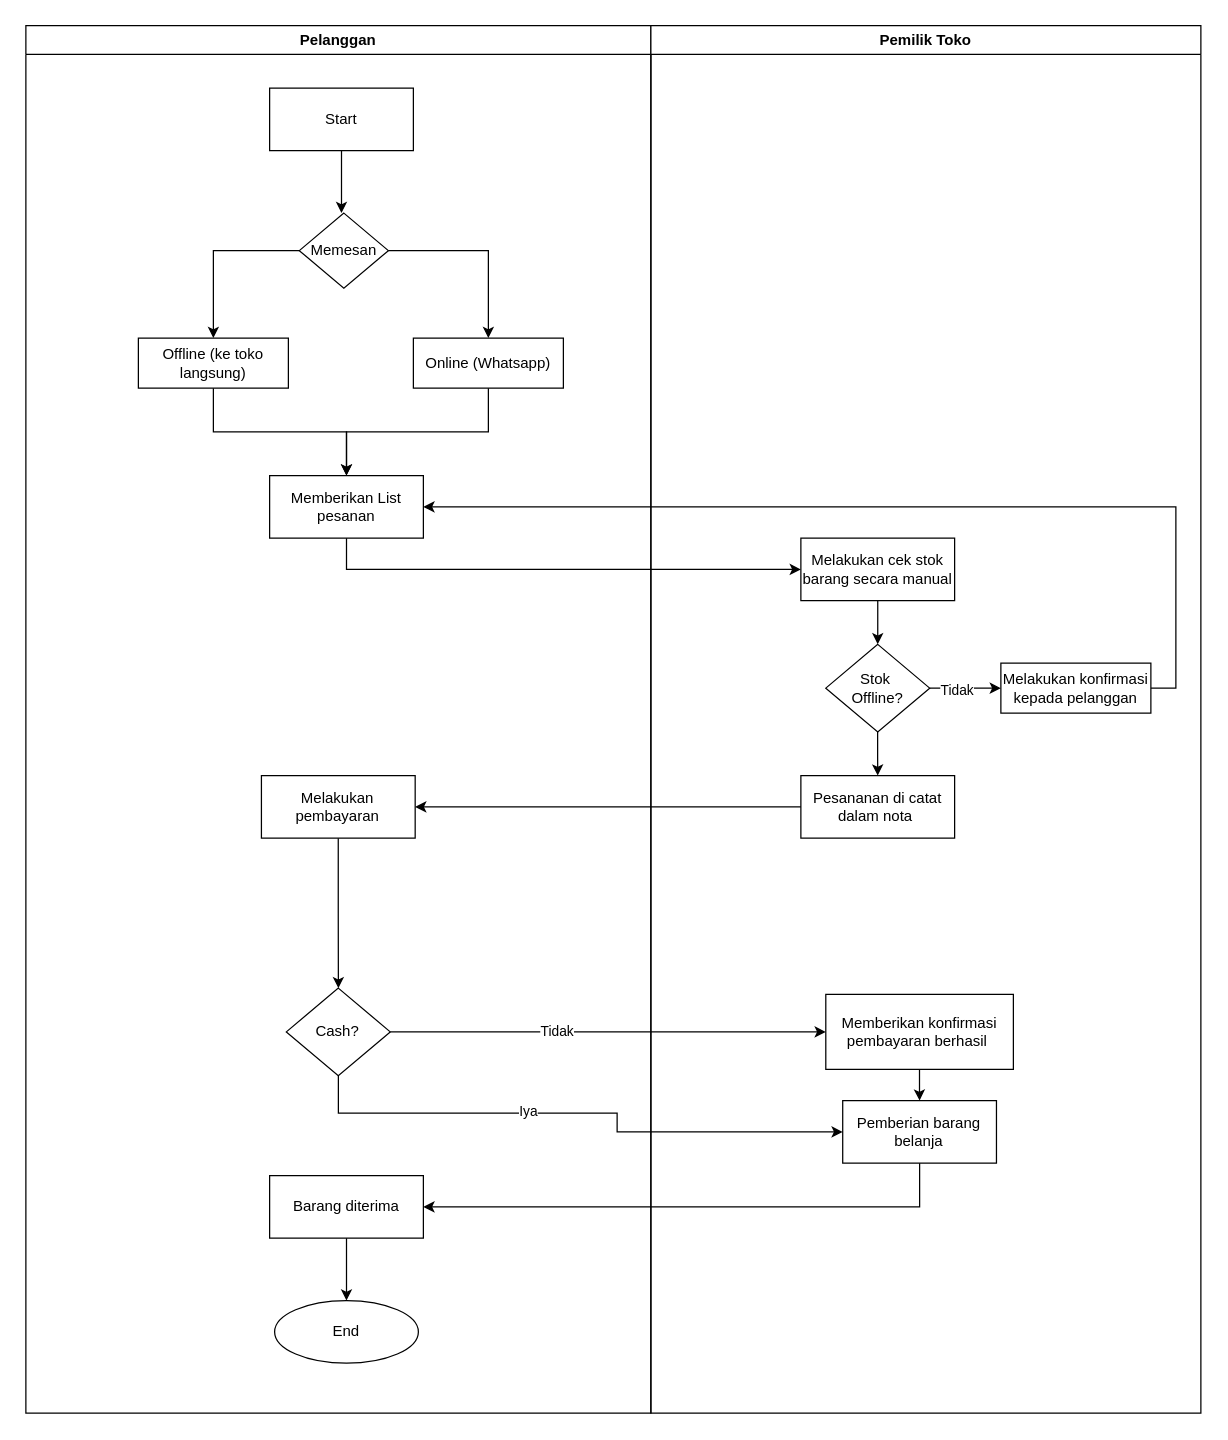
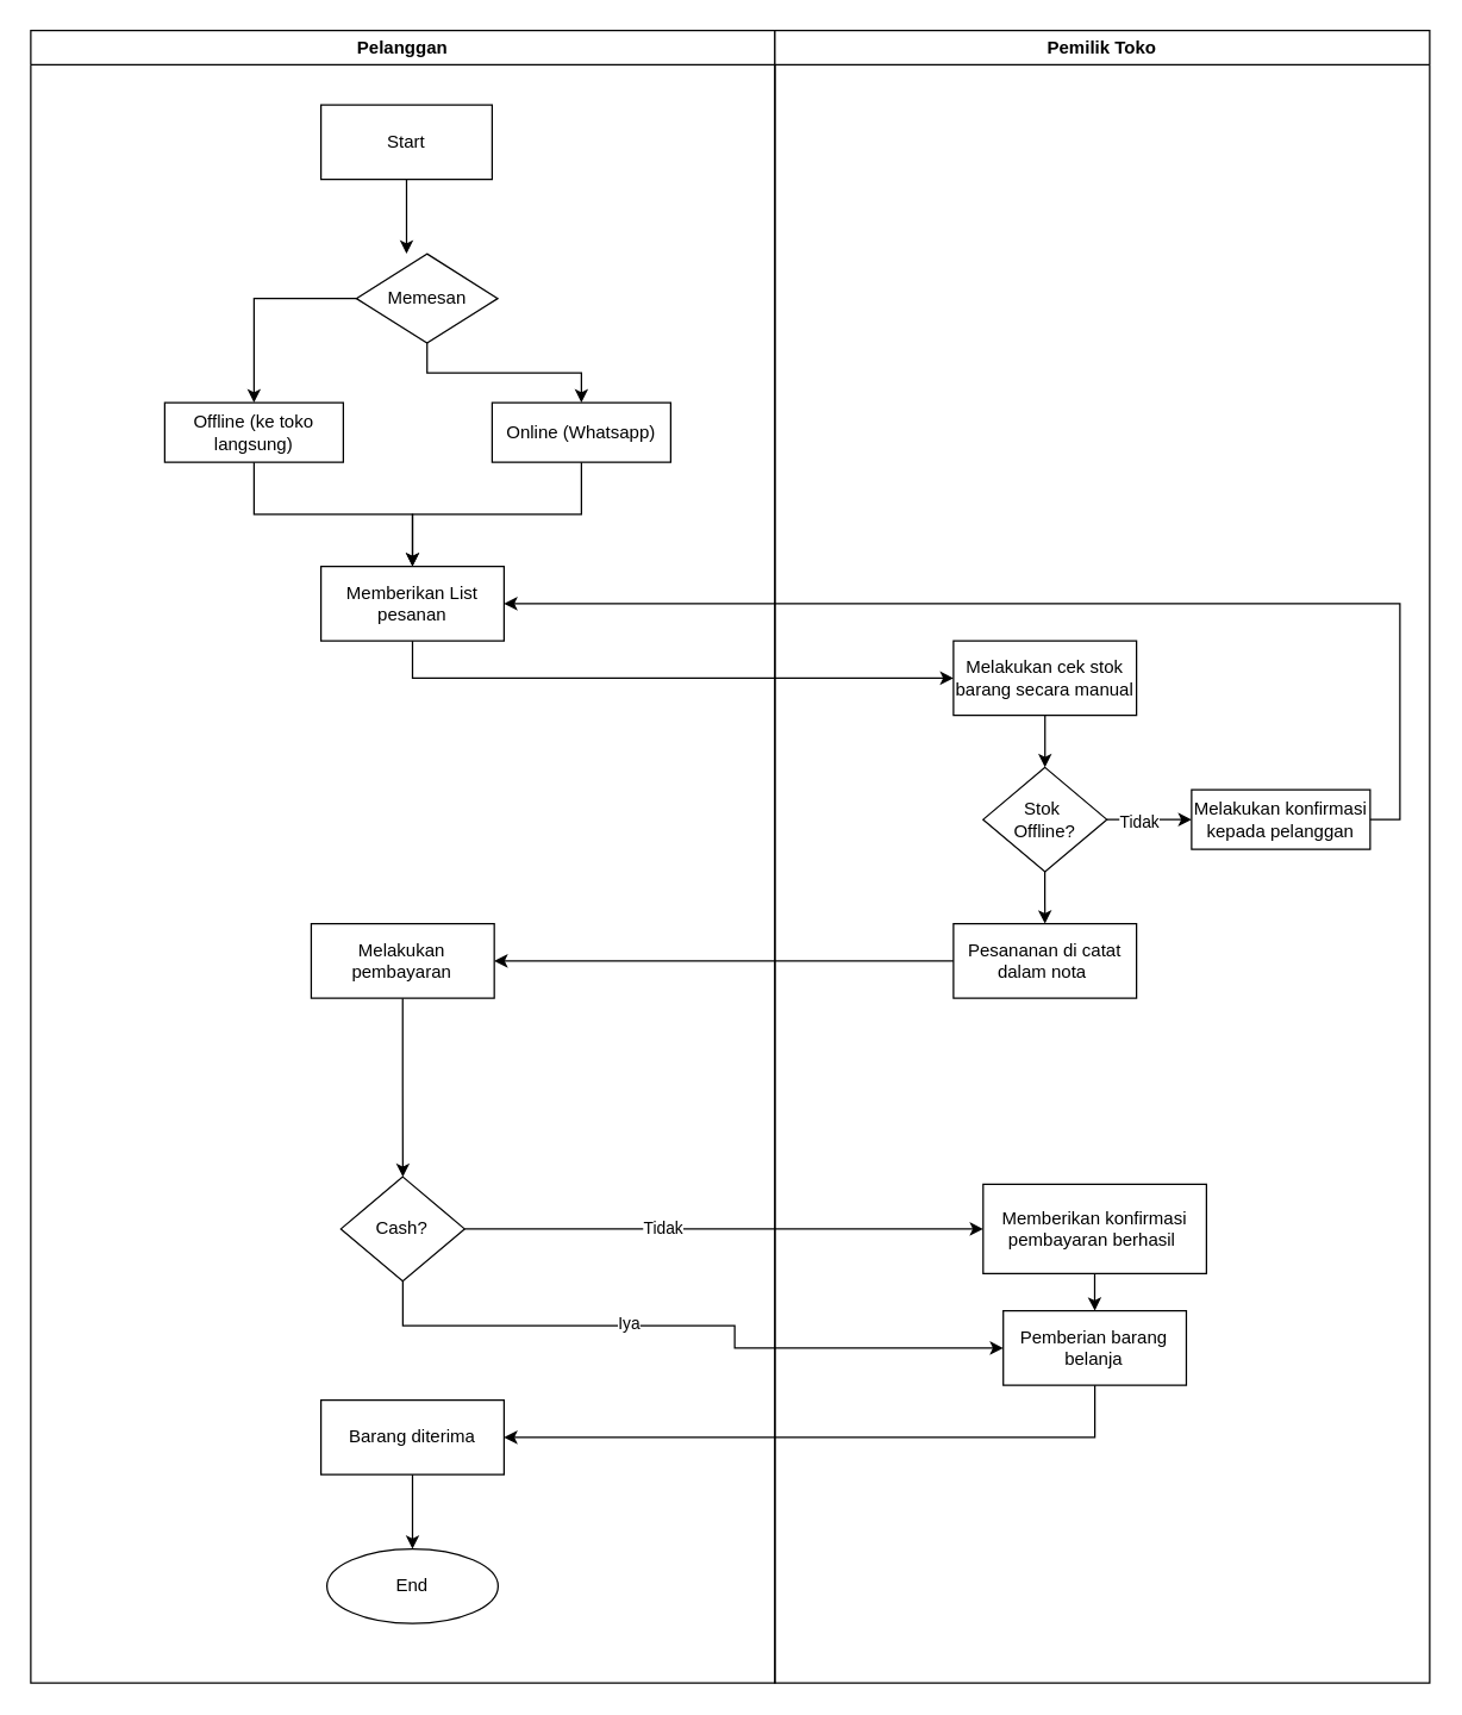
  <mxCell id="0" />
  <mxCell id="1" parent="0" />
  <mxCell id="2" value="Pelanggan" style="swimlane;whiteSpace=wrap;html=1;" vertex="1" parent="1"><mxGeometry x="20" y="20" width="500" height="1110" as="geometry"><mxRectangle x="140" y="520" width="140" height="30" as="alternateBounds" /></mxGeometry></mxCell>
  <mxCell id="3" value="Start" style="whiteSpace=wrap;html=1;rounded=0;" vertex="1" parent="2"><mxGeometry x="195" y="50" width="115" height="50" as="geometry" /></mxCell>
  <mxCell id="4" style="edgeStyle=orthogonalEdgeStyle;rounded=0;orthogonalLoop=1;jettySize=auto;html=1;entryX=0.5;entryY=0;entryDx=0;entryDy=0;" edge="1" parent="2" source="5" target="7"><mxGeometry relative="1" as="geometry" /></mxCell>
  <mxCell id="5" value="Offline (ke toko langsung)" style="rounded=0;whiteSpace=wrap;html=1;" vertex="1" parent="2"><mxGeometry x="90" y="250" width="120" height="40" as="geometry" /></mxCell>
  <mxCell id="6" style="edgeStyle=orthogonalEdgeStyle;rounded=0;orthogonalLoop=1;jettySize=auto;html=1;" edge="1" parent="2" source="3"><mxGeometry relative="1" as="geometry"><mxPoint x="252.5" y="150" as="targetPoint" /></mxGeometry></mxCell>
  <mxCell id="7" value="Memberikan List pesanan" style="rounded=0;whiteSpace=wrap;html=1;" vertex="1" parent="2"><mxGeometry x="195" y="360" width="123" height="50" as="geometry" /></mxCell>
  <mxCell id="8" style="edgeStyle=orthogonalEdgeStyle;rounded=0;orthogonalLoop=1;jettySize=auto;html=1;entryX=0.5;entryY=0;entryDx=0;entryDy=0;" edge="1" parent="2" source="10" target="5"><mxGeometry relative="1" as="geometry"><mxPoint x="240.0" y="240" as="targetPoint" /></mxGeometry></mxCell>
  <mxCell id="9" style="edgeStyle=orthogonalEdgeStyle;rounded=0;orthogonalLoop=1;jettySize=auto;html=1;entryX=0.5;entryY=0;entryDx=0;entryDy=0;" edge="1" parent="2" source="10" target="12"><mxGeometry relative="1" as="geometry" /></mxCell>
- <mxCell id="10" value="Memesan" style="rhombus;whiteSpace=wrap;html=1;" vertex="1" parent="2"><mxGeometry x="218.75" y="150" width="71.25" height="60" as="geometry" /></mxCell>
+ <mxCell id="10" value="Memesan" style="rhombus;whiteSpace=wrap;html=1;" vertex="1" parent="2"><mxGeometry x="218.75" y="150" width="95" height="60" as="geometry" /></mxCell>
  <mxCell id="11" style="edgeStyle=orthogonalEdgeStyle;rounded=0;orthogonalLoop=1;jettySize=auto;html=1;entryX=0.5;entryY=0;entryDx=0;entryDy=0;" edge="1" parent="2" source="12" target="7"><mxGeometry relative="1" as="geometry" /></mxCell>
  <mxCell id="12" value="Online (Whatsapp)" style="rounded=0;whiteSpace=wrap;html=1;" vertex="1" parent="2"><mxGeometry x="310" y="250" width="120" height="40" as="geometry" /></mxCell>
  <mxCell id="13" style="edgeStyle=orthogonalEdgeStyle;rounded=0;orthogonalLoop=1;jettySize=auto;html=1;" edge="1" parent="2" source="14" target="15"><mxGeometry relative="1" as="geometry" /></mxCell>
  <mxCell id="14" value="Melakukan pembayaran" style="rounded=0;whiteSpace=wrap;html=1;" vertex="1" parent="2"><mxGeometry x="188.44" y="600" width="123" height="50" as="geometry" /></mxCell>
  <mxCell id="15" value="Cash?" style="rhombus;whiteSpace=wrap;html=1;" vertex="1" parent="2"><mxGeometry x="208.38" y="770" width="83.12" height="70" as="geometry" /></mxCell>
  <mxCell id="16" style="edgeStyle=orthogonalEdgeStyle;rounded=0;orthogonalLoop=1;jettySize=auto;html=1;" edge="1" parent="2" source="17" target="18"><mxGeometry relative="1" as="geometry" /></mxCell>
  <mxCell id="17" value="Barang diterima" style="rounded=0;whiteSpace=wrap;html=1;" vertex="1" parent="2"><mxGeometry x="195" y="920" width="123" height="50" as="geometry" /></mxCell>
  <mxCell id="18" value="End" style="ellipse;whiteSpace=wrap;html=1;" vertex="1" parent="2"><mxGeometry x="199" y="1020" width="115" height="50" as="geometry" /></mxCell>
  <mxCell id="19" value="Pemilik Toko" style="swimlane;whiteSpace=wrap;html=1;" vertex="1" parent="1"><mxGeometry x="520" y="20" width="440" height="1110" as="geometry"><mxRectangle x="140" y="520" width="140" height="30" as="alternateBounds" /></mxGeometry></mxCell>
  <mxCell id="20" value="Melakukan konfirmasi kepada pelanggan" style="rounded=0;whiteSpace=wrap;html=1;" vertex="1" parent="19"><mxGeometry x="280" y="510" width="120" height="40" as="geometry" /></mxCell>
  <mxCell id="21" style="edgeStyle=orthogonalEdgeStyle;rounded=0;orthogonalLoop=1;jettySize=auto;html=1;entryX=0.5;entryY=0;entryDx=0;entryDy=0;" edge="1" parent="19" source="22" target="26"><mxGeometry relative="1" as="geometry" /></mxCell>
  <mxCell id="22" value="Melakukan cek stok barang secara manual" style="rounded=0;whiteSpace=wrap;html=1;" vertex="1" parent="19"><mxGeometry x="120" y="410" width="123" height="50" as="geometry" /></mxCell>
  <mxCell id="23" style="edgeStyle=orthogonalEdgeStyle;rounded=0;orthogonalLoop=1;jettySize=auto;html=1;entryX=0;entryY=0.5;entryDx=0;entryDy=0;" edge="1" parent="19" source="26" target="20"><mxGeometry relative="1" as="geometry" /></mxCell>
  <mxCell id="24" value="Tidak" style="edgeLabel;html=1;align=center;verticalAlign=middle;resizable=0;points=[];" vertex="1" connectable="0" parent="23"><mxGeometry x="-0.275" y="-1" relative="1" as="geometry"><mxPoint as="offset" /></mxGeometry></mxCell>
  <mxCell id="25" style="edgeStyle=orthogonalEdgeStyle;rounded=0;orthogonalLoop=1;jettySize=auto;html=1;" edge="1" parent="19" source="26" target="27"><mxGeometry relative="1" as="geometry" /></mxCell>
  <mxCell id="26" value="Stok&amp;nbsp;&lt;div&gt;Offline?&lt;/div&gt;" style="rhombus;whiteSpace=wrap;html=1;" vertex="1" parent="19"><mxGeometry x="139.94" y="495" width="83.12" height="70" as="geometry" /></mxCell>
  <mxCell id="27" value="Pesananan di catat dalam nota&amp;nbsp;" style="rounded=0;whiteSpace=wrap;html=1;" vertex="1" parent="19"><mxGeometry x="120" y="600" width="123" height="50" as="geometry" /></mxCell>
  <mxCell id="28" style="edgeStyle=orthogonalEdgeStyle;rounded=0;orthogonalLoop=1;jettySize=auto;html=1;" edge="1" parent="19" source="29" target="30"><mxGeometry relative="1" as="geometry" /></mxCell>
  <mxCell id="29" value="Memberikan konfirmasi pembayaran berhasil&amp;nbsp;" style="rounded=0;whiteSpace=wrap;html=1;" vertex="1" parent="19"><mxGeometry x="139.94" y="775" width="150.06" height="60" as="geometry" /></mxCell>
  <mxCell id="30" value="Pemberian barang belanja" style="rounded=0;whiteSpace=wrap;html=1;" vertex="1" parent="19"><mxGeometry x="153.47" y="860" width="123" height="50" as="geometry" /></mxCell>
  <mxCell id="31" style="edgeStyle=orthogonalEdgeStyle;rounded=0;orthogonalLoop=1;jettySize=auto;html=1;entryX=0;entryY=0.5;entryDx=0;entryDy=0;" edge="1" parent="1" source="7" target="22"><mxGeometry relative="1" as="geometry"><Array as="points"><mxPoint x="277" y="455" /></Array></mxGeometry></mxCell>
  <mxCell id="32" style="edgeStyle=orthogonalEdgeStyle;rounded=0;orthogonalLoop=1;jettySize=auto;html=1;entryX=1;entryY=0.5;entryDx=0;entryDy=0;" edge="1" parent="1" source="20" target="7"><mxGeometry relative="1" as="geometry"><Array as="points"><mxPoint x="940" y="550" /><mxPoint x="940" y="405" /></Array></mxGeometry></mxCell>
  <mxCell id="33" style="edgeStyle=orthogonalEdgeStyle;rounded=0;orthogonalLoop=1;jettySize=auto;html=1;entryX=0;entryY=0.5;entryDx=0;entryDy=0;" edge="1" parent="1" source="15" target="29"><mxGeometry relative="1" as="geometry" /></mxCell>
  <mxCell id="34" value="Tidak" style="edgeLabel;html=1;align=center;verticalAlign=middle;resizable=0;points=[];" vertex="1" connectable="0" parent="33"><mxGeometry x="-0.234" y="1" relative="1" as="geometry"><mxPoint as="offset" /></mxGeometry></mxCell>
  <mxCell id="35" style="edgeStyle=orthogonalEdgeStyle;rounded=0;orthogonalLoop=1;jettySize=auto;html=1;entryX=1;entryY=0.5;entryDx=0;entryDy=0;" edge="1" parent="1" source="27" target="14"><mxGeometry relative="1" as="geometry" /></mxCell>
  <mxCell id="36" style="edgeStyle=orthogonalEdgeStyle;rounded=0;orthogonalLoop=1;jettySize=auto;html=1;entryX=1;entryY=0.5;entryDx=0;entryDy=0;" edge="1" parent="1" source="30" target="17"><mxGeometry relative="1" as="geometry"><Array as="points"><mxPoint x="735" y="965" /></Array></mxGeometry></mxCell>
  <mxCell id="37" style="edgeStyle=orthogonalEdgeStyle;rounded=0;orthogonalLoop=1;jettySize=auto;html=1;entryX=0;entryY=0.5;entryDx=0;entryDy=0;" edge="1" parent="1" source="15" target="30"><mxGeometry relative="1" as="geometry"><Array as="points"><mxPoint x="270" y="890" /><mxPoint x="493" y="890" /><mxPoint x="493" y="905" /></Array></mxGeometry></mxCell>
  <mxCell id="38" value="Iya" style="edgeLabel;html=1;align=center;verticalAlign=middle;resizable=0;points=[];" vertex="1" connectable="0" parent="37"><mxGeometry x="-0.187" y="2" relative="1" as="geometry"><mxPoint as="offset" /></mxGeometry></mxCell>
